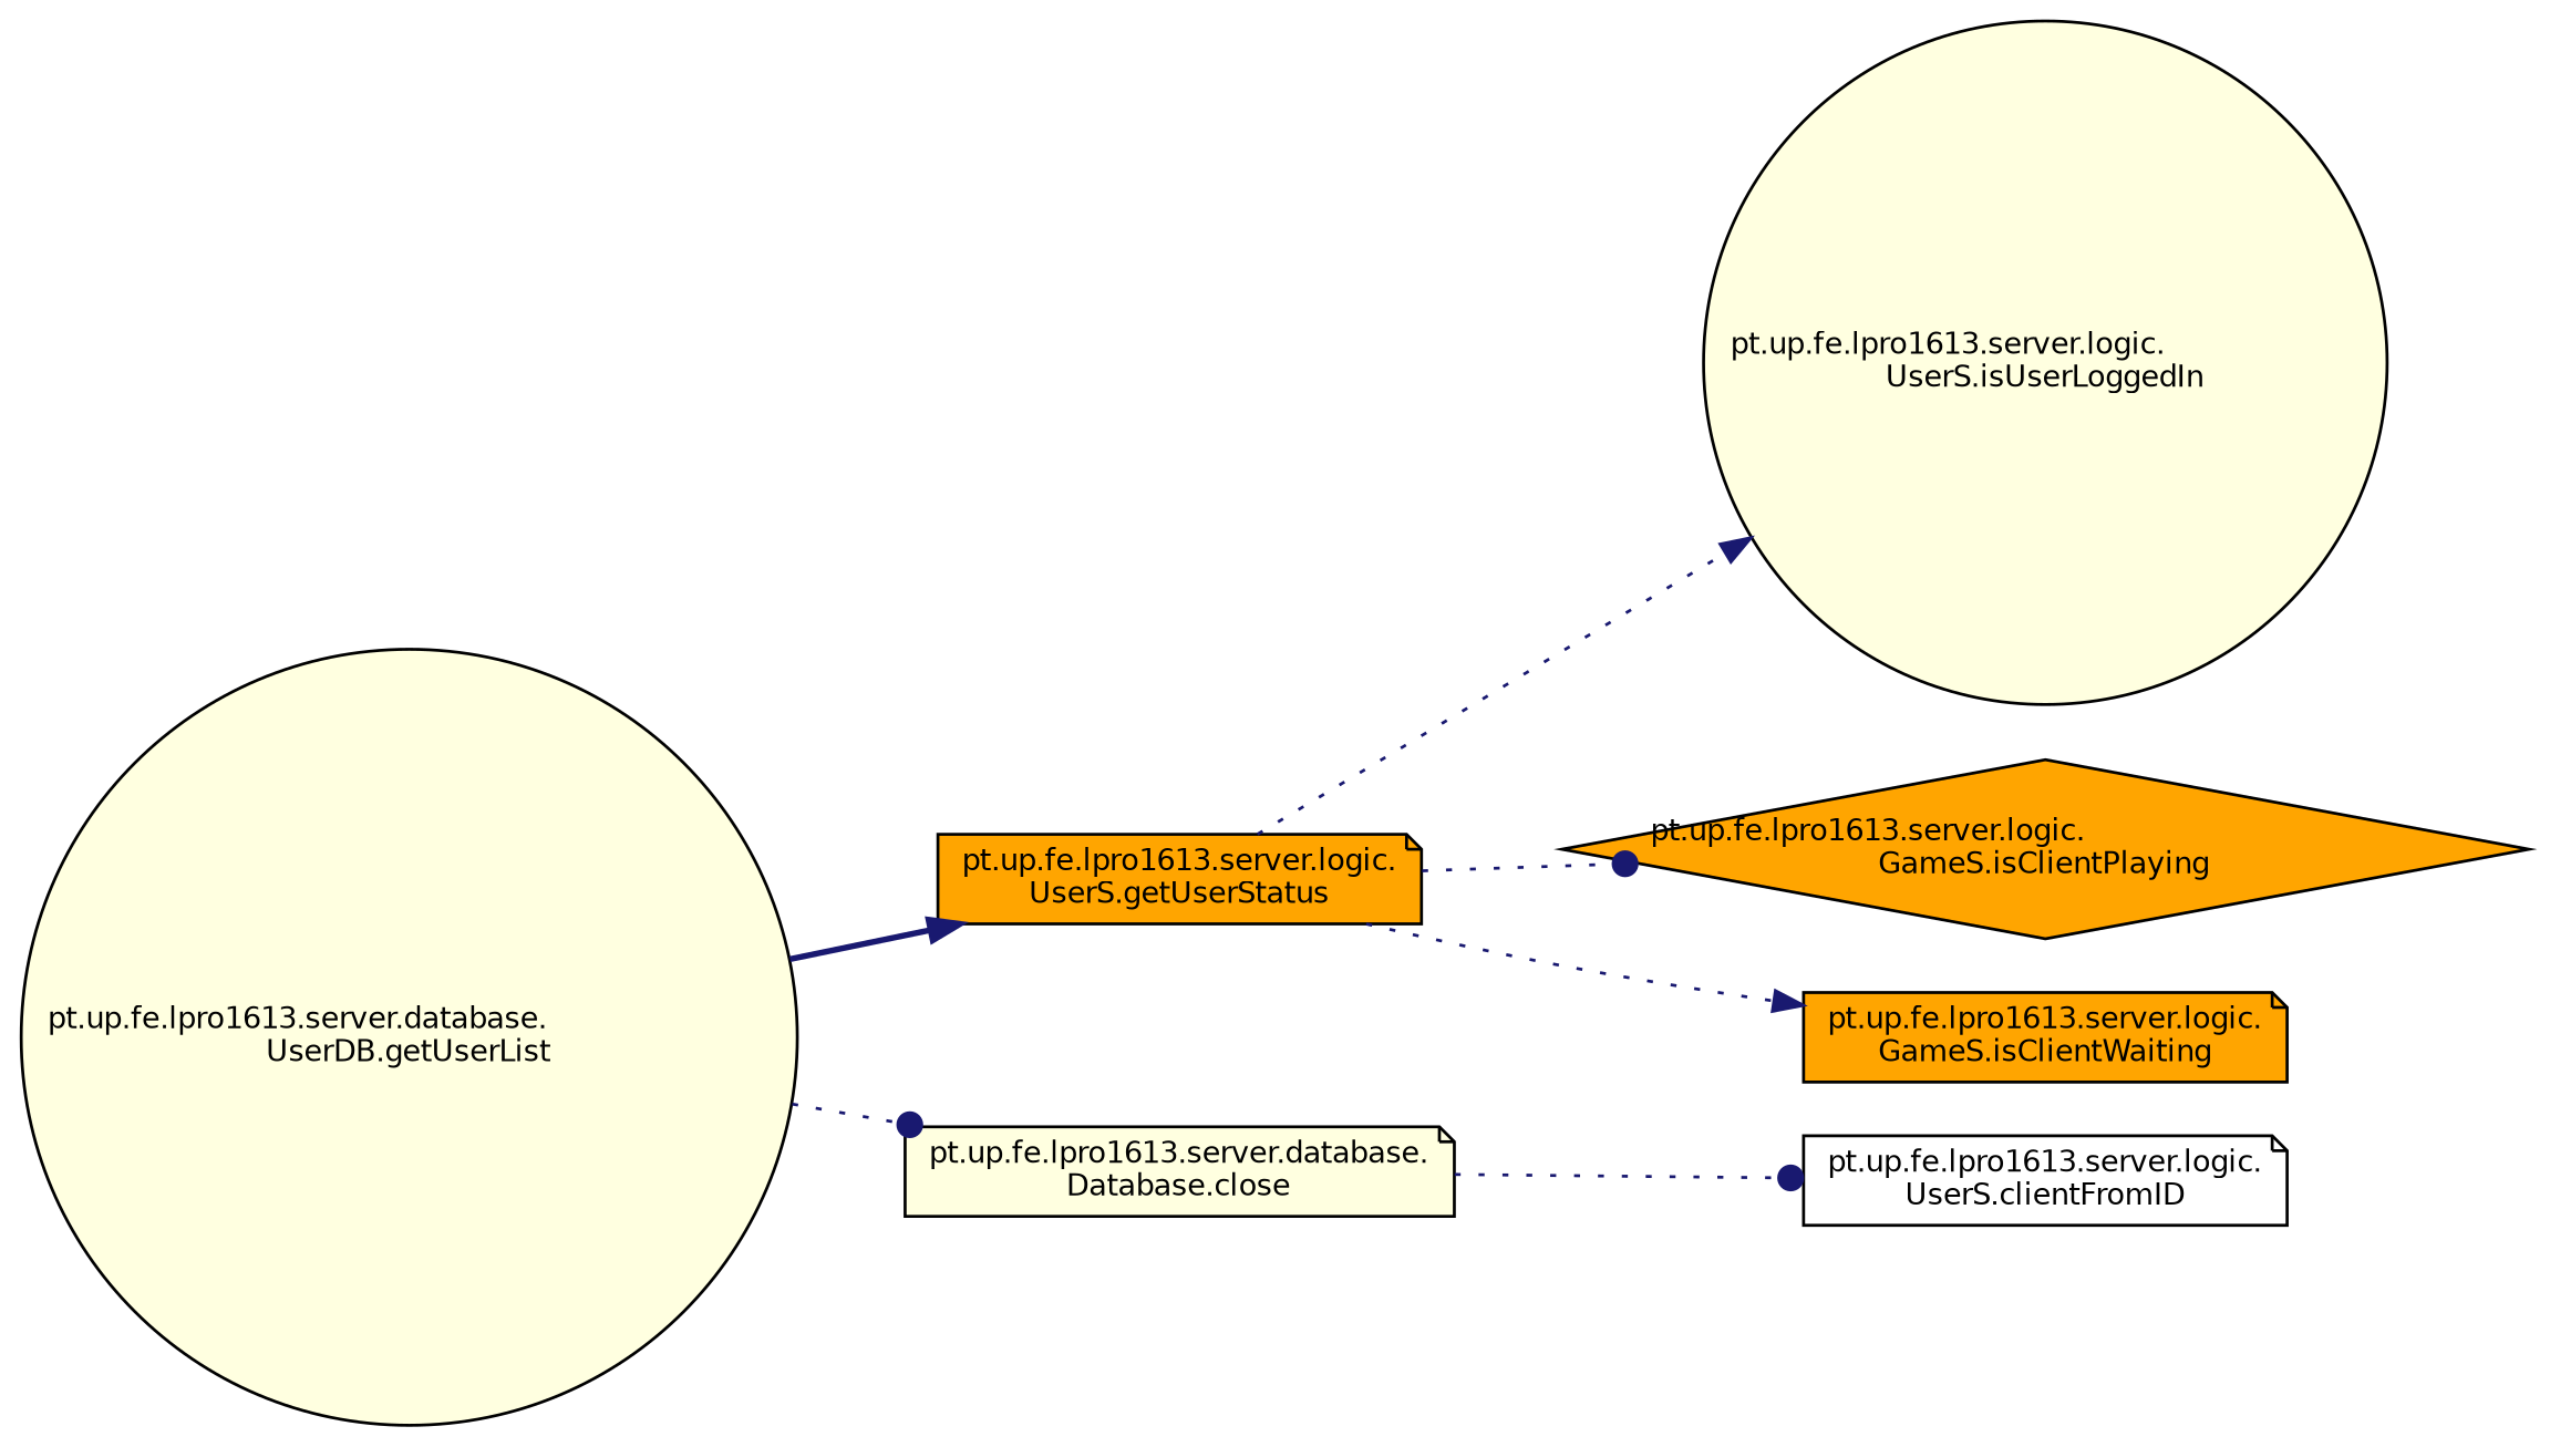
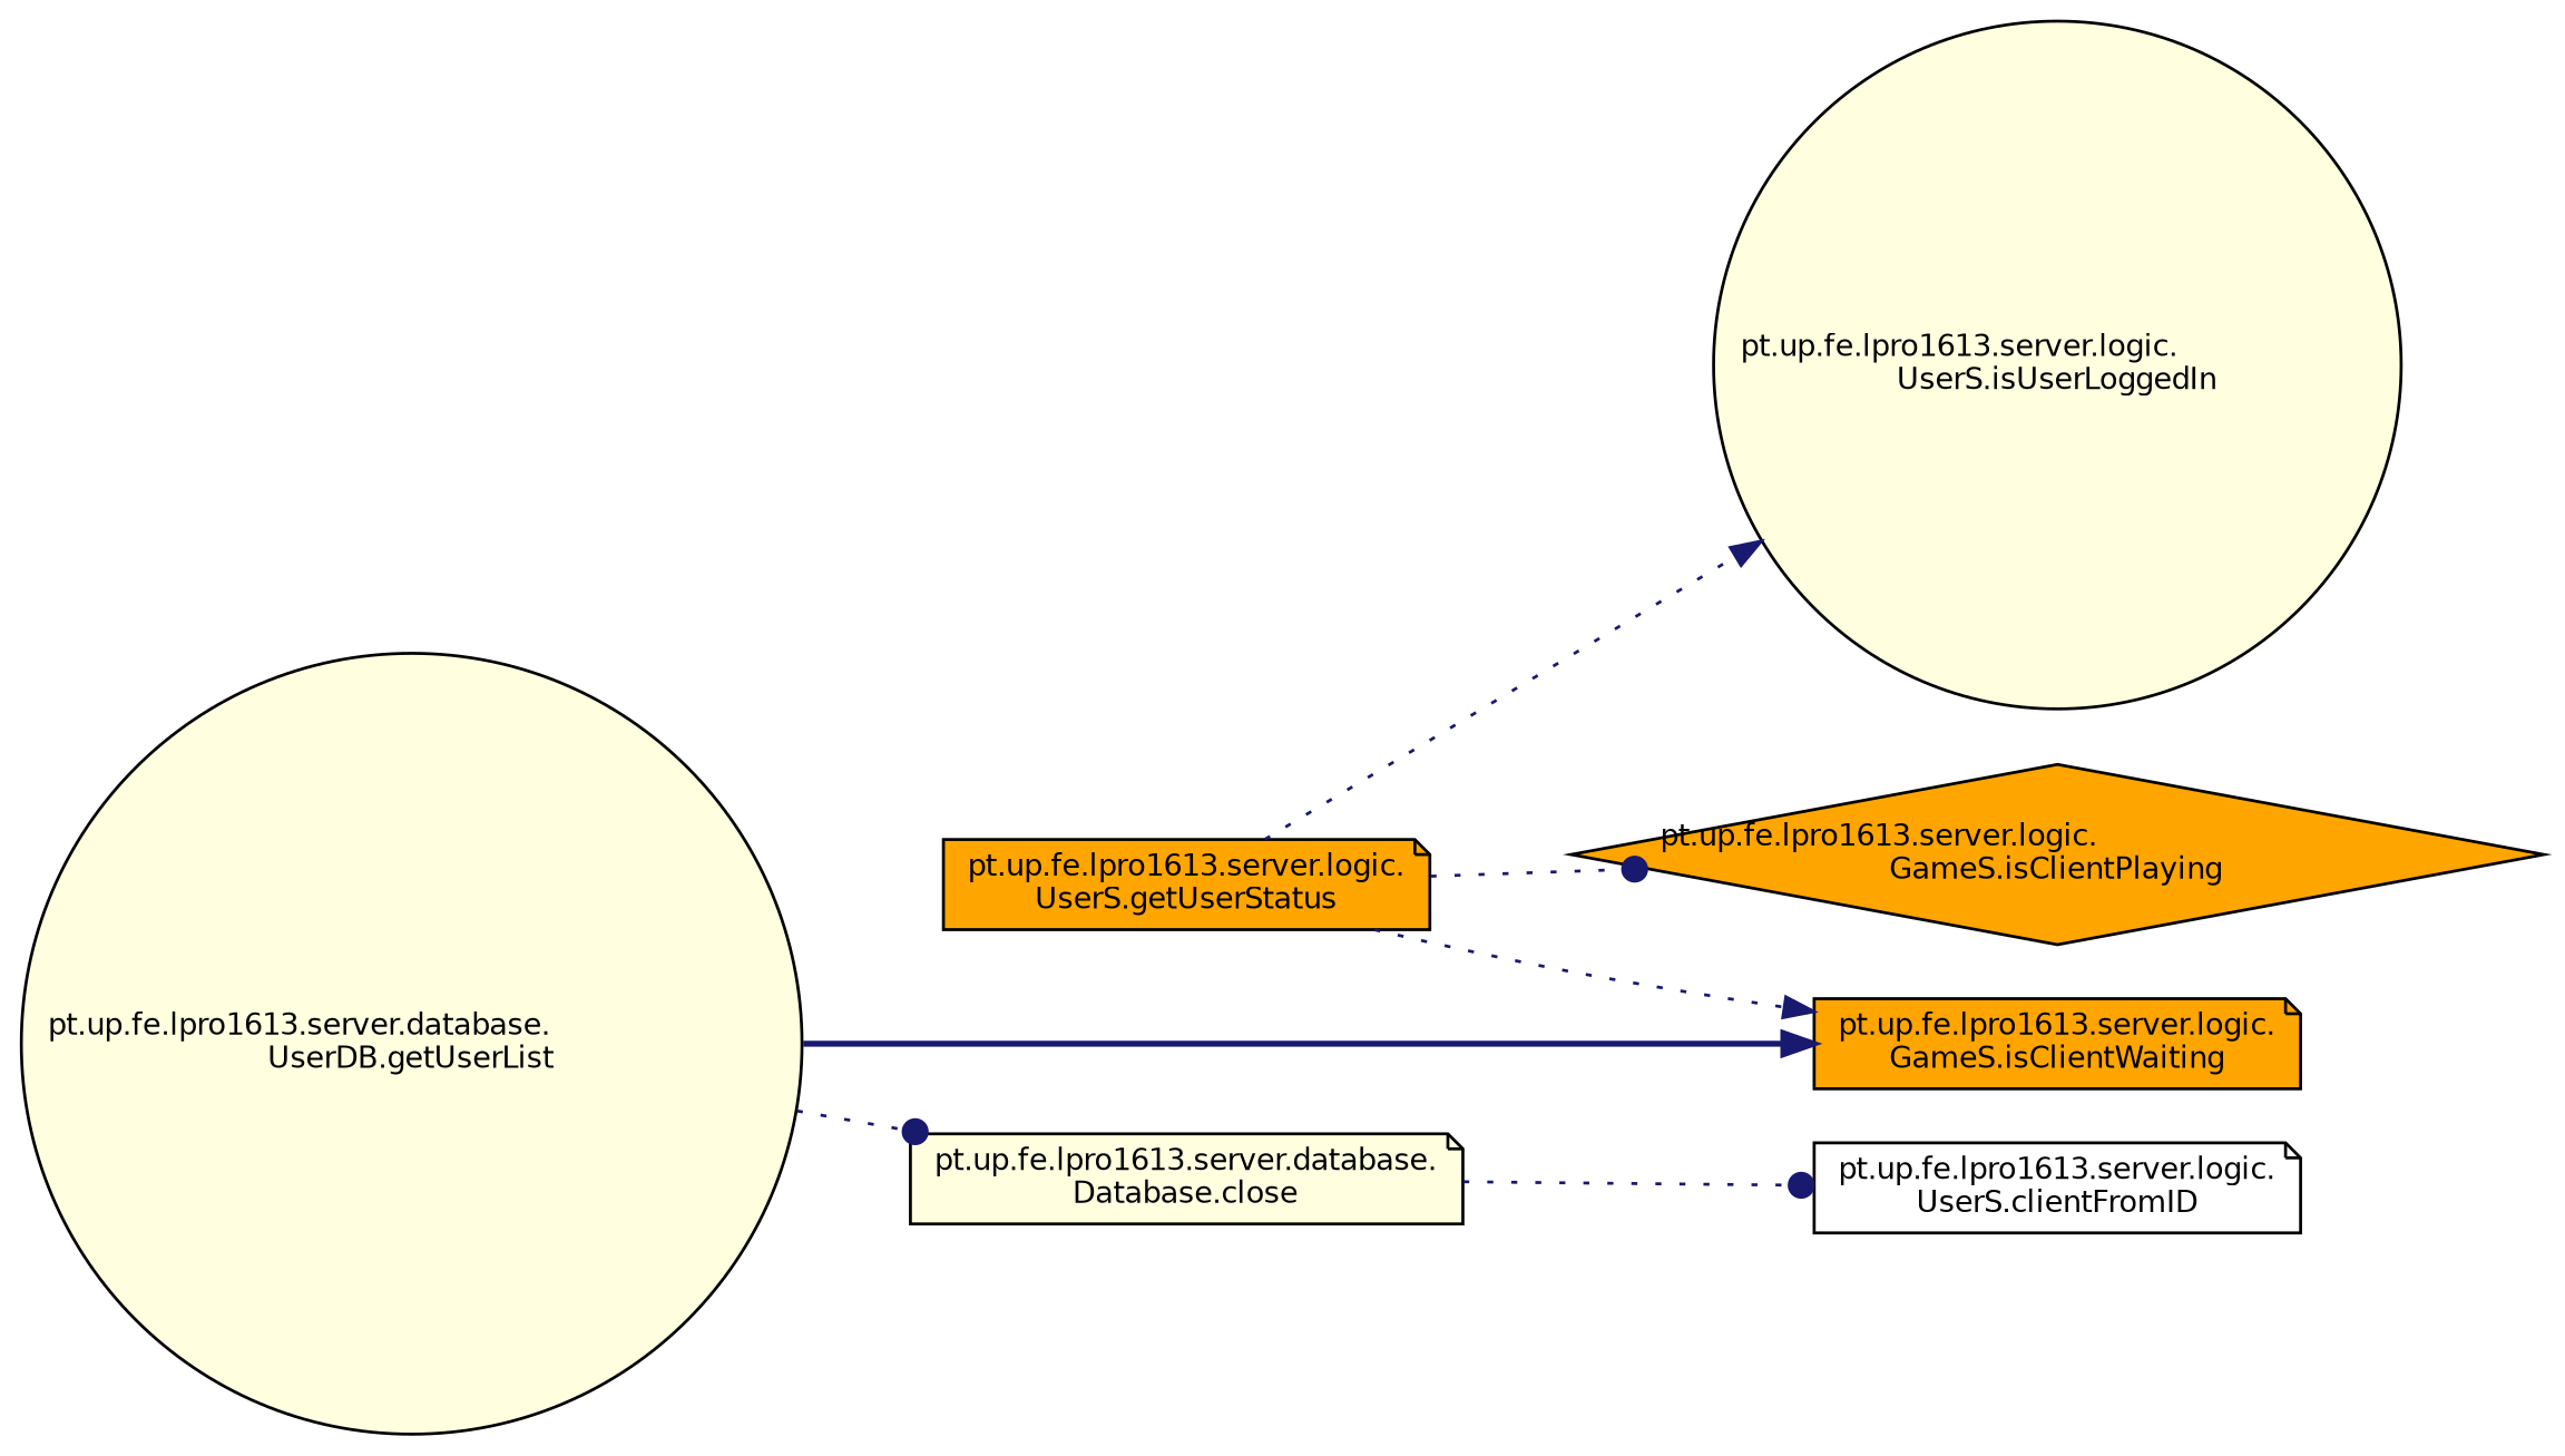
  digraph {
    rankdir=LR
    node [color=black fillcolor=lightyellow fontname=Helvetica fontsize=10 shape=note style=filled]
    edge [arrowhead=normal color=midnightblue fontname=Helvetica fontsize=10 labelfontname=Helvetica labelfontsize=10 style=dotted]
    n1 [fontcolor=black height=0.2 label="pt.up.fe.lpro1613.server.database.\lUserDB.getUserList" shape=circle width=0.4]
    n2 [fillcolor=orange height=0.2 label="pt.up.fe.lpro1613.server.logic.\lUserS.getUserStatus" width=0.4]
    n3 [height=0.2 label="pt.up.fe.lpro1613.server.database.\lDatabase.close" width=0.4]
    n4 [height=0.2 label="pt.up.fe.lpro1613.server.logic.\lUserS.isUserLoggedIn" shape=circle width=0.4]
    n5 [fillcolor=orange height=0.2 label="pt.up.fe.lpro1613.server.logic.\lGameS.isClientPlaying" shape=diamond width=0.4]
    n6 [fillcolor=orange height=0.2 label="pt.up.fe.lpro1613.server.logic.\lGameS.isClientWaiting" width=0.4]
    n7 [fillcolor=white height=0.2 label="pt.up.fe.lpro1613.server.logic.\lUserS.clientFromID" width=0.4]
-   n1 -> n2 [style=bold]
+   n1 -> n6 [style=bold]
    n1 -> n3 [arrowhead=dot]
    n2 -> n4
    n2 -> n5 [arrowhead=dot]
    n2 -> n6
    n3 -> n7 [arrowhead=dot]
  }
